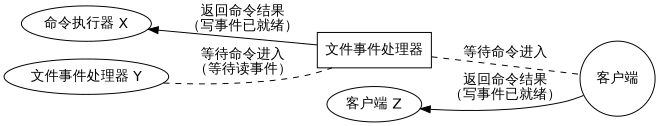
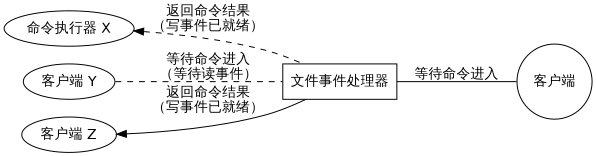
  digraph {
    fontname="DejaVu Sans"
    rankdir=LR
    node [fontname="DejaVu Sans"]
    edge [dir=none fontname="DejaVu Sans"]
    n1 [label="客户端" shape=circle]
    n2 [label="文件事件处理器" shape=record]
    n3 [label="命令执行器 X"]
-   n4 [label="文件事件处理器 Y"]
+   n4 [label="客户端 Y"]
    n5 [label="客户端 Z"]
-   n2 -> n1 [label="等待命令进入" style=dashed]
-   n3 -> n2 [dir=back label="返回命令结果\n（写事件已就绪）"]
+   n2 -> n1 [label="等待命令进入" style=solid]
+   n3 -> n2 [dir=back label="返回命令结果\n（写事件已就绪）" style=dashed]
    n4 -> n2 [label="等待命令进入\n（等待读事件）" style=dashed]
-   n5 -> n1 [dir=back label="返回命令结果\n（写事件已就绪）"]
+   n5 -> n2 [dir=back label="返回命令结果\n（写事件已就绪）"]
  }
